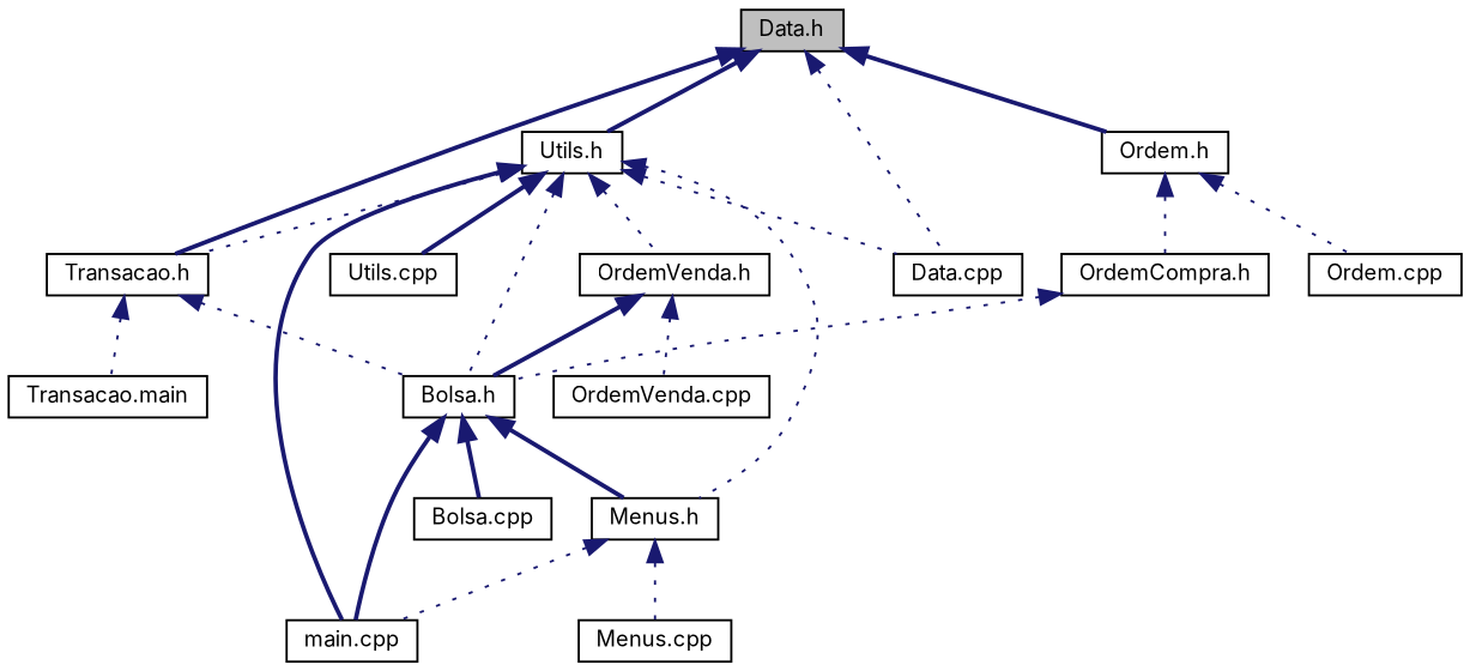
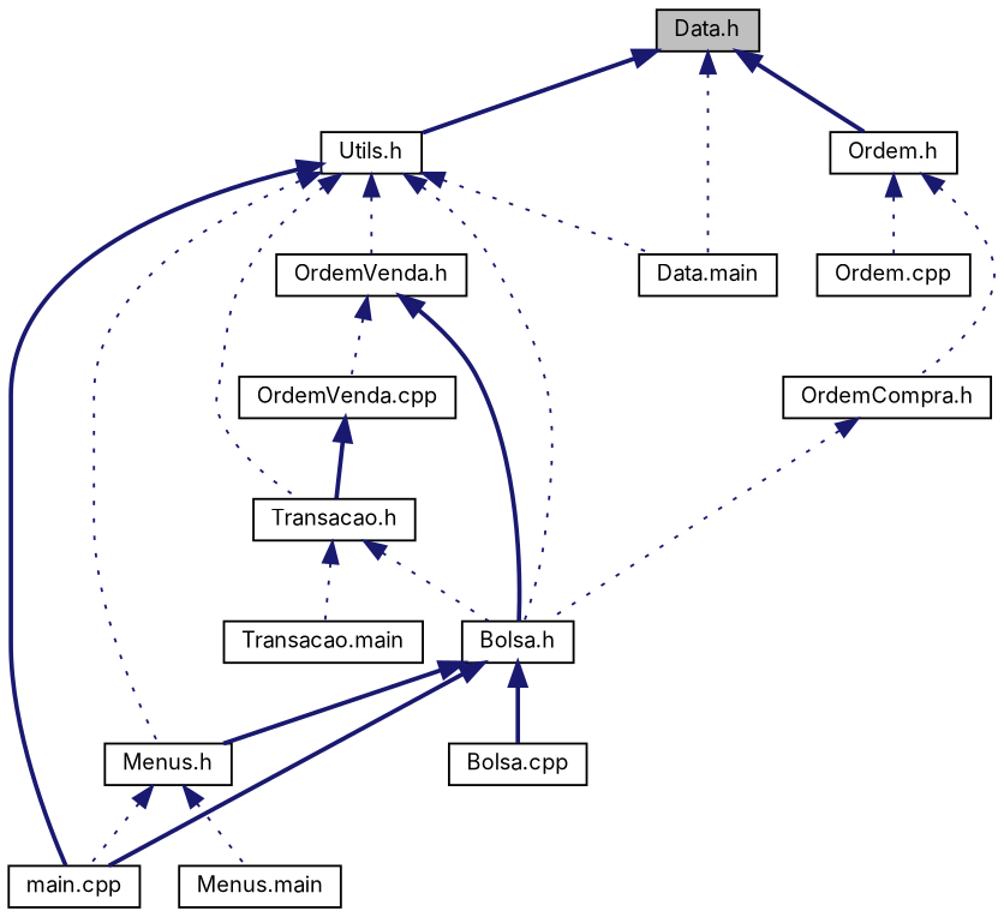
  digraph {
    fontname=Inter
    node [color=black fillcolor=white fontname=Inter fontsize=10 shape=record style=filled]
    edge [color=midnightblue dir=back fontname=Inter fontsize=10 labelfontname=Helvetica labelfontsize=10 style=dotted]
    n1 [fillcolor=grey75 fontcolor=black height=0.2 label="Data.h" width=0.4]
    n2 [height=0.2 label="Ordem.h" width=0.4]
    n3 [height=0.2 label="Utils.h" width=0.4]
    n4 [height=0.2 label="Transacao.h" width=0.4]
-   n5 [height=0.2 label="Data.cpp" width=0.4]
+   n5 [height=0.2 label="Data.main" width=0.4]
    n6 [height=0.2 label="OrdemCompra.h" width=0.4]
    n7 [height=0.2 label="Ordem.cpp" width=0.4]
    n8 [height=0.2 label="main.cpp" width=0.4]
    n9 [height=0.2 label="OrdemVenda.h" width=0.4]
    n10 [height=0.2 label="Bolsa.h" width=0.4]
    n11 [height=0.2 label="Menus.h" width=0.4]
-   n12 [height=0.2 label="Utils.cpp" width=0.4]
    n13 [height=0.2 label="Transacao.main" width=0.4]
    n14 [height=0.2 label="OrdemVenda.cpp" width=0.4]
    n15 [height=0.2 label="Bolsa.cpp" width=0.4]
-   n16 [height=0.2 label="Menus.cpp" width=0.4]
+   n16 [height=0.2 label="Menus.main" width=0.4]
    n1 -> n2 [style=bold]
    n1 -> n3 [style=bold]
-   n1 -> n4 [style=bold]
+   n14 -> n4 [style=bold]
    n1 -> n5
    n2 -> n6
    n2 -> n7
    n3 -> n4
    n3 -> n5
    n3 -> n8 [style=bold]
    n3 -> n9
    n3 -> n10
    n3 -> n11
-   n3 -> n12 [style=bold]
    n4 -> n10
    n4 -> n13
    n6 -> n10
    n9 -> n10 [style=bold]
    n9 -> n14
    n10 -> n8 [style=bold]
    n10 -> n11 [style=bold]
    n10 -> n15 [style=bold]
    n11 -> n8
    n11 -> n16
  }
